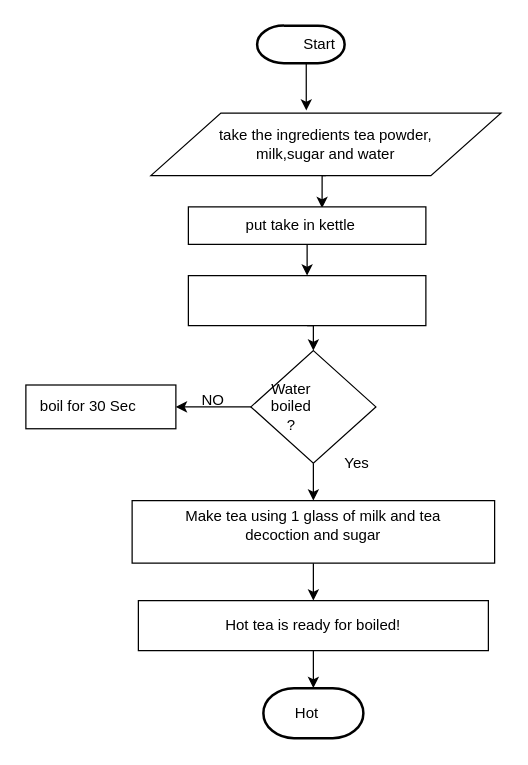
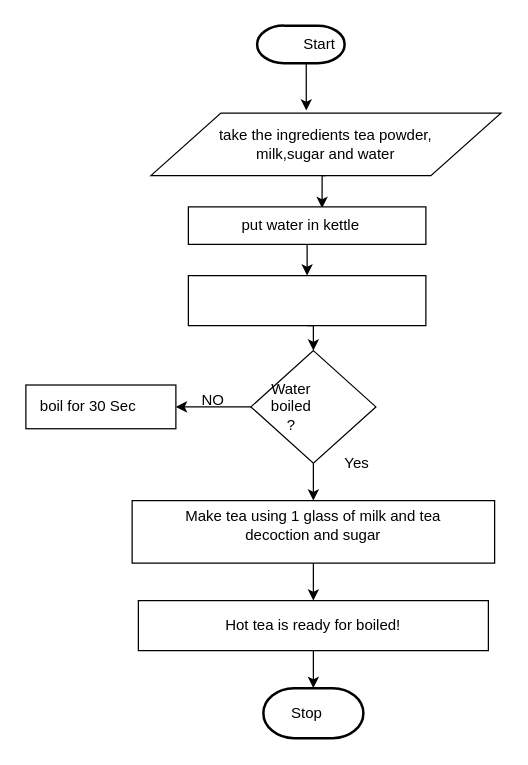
  <mxCell id="0" />
  <mxCell id="1" parent="0" />
  <mxCell id="2" value="Start" style="text;html=1;strokeColor=none;fillColor=none;align=center;verticalAlign=middle;whiteSpace=wrap;rounded=0;" vertex="1" parent="1"><mxGeometry x="230" y="30" width="40" height="20" as="geometry" /></mxCell>
  <mxCell id="3" value="" style="shape=parallelogram;perimeter=parallelogramPerimeter;whiteSpace=wrap;html=1;" vertex="1" parent="1"><mxGeometry x="120" y="90" width="280" height="50" as="geometry" /></mxCell>
  <mxCell id="4" style="edgeStyle=orthogonalEdgeStyle;rounded=0;orthogonalLoop=1;jettySize=auto;html=1;exitX=0.5;exitY=1;exitDx=0;exitDy=0;entryX=0.563;entryY=0.033;entryDx=0;entryDy=0;entryPerimeter=0;" edge="1" parent="1" source="5" target="7"><mxGeometry relative="1" as="geometry" /></mxCell>
  <mxCell id="5" value="take the ingredients tea powder, milk,sugar and water" style="text;html=1;strokeColor=none;fillColor=none;align=center;verticalAlign=middle;whiteSpace=wrap;rounded=0;" vertex="1" parent="1"><mxGeometry x="150" y="90" width="220" height="50" as="geometry" /></mxCell>
  <mxCell id="6" style="edgeStyle=orthogonalEdgeStyle;rounded=0;orthogonalLoop=1;jettySize=auto;html=1;exitX=0.5;exitY=1;exitDx=0;exitDy=0;entryX=0.5;entryY=0;entryDx=0;entryDy=0;" edge="1" parent="1" source="7" target="13"><mxGeometry relative="1" as="geometry" /></mxCell>
  <mxCell id="7" value="" style="rounded=0;whiteSpace=wrap;html=1;" vertex="1" parent="1"><mxGeometry x="150" y="165" width="190" height="30" as="geometry" /></mxCell>
- <mxCell id="8" value="put take in kettle" style="text;html=1;strokeColor=none;fillColor=none;align=center;verticalAlign=middle;whiteSpace=wrap;rounded=0;" vertex="1" parent="1"><mxGeometry x="180" y="170" width="120" height="20" as="geometry" /></mxCell>
+ <mxCell id="8" value="put water in kettle" style="text;html=1;strokeColor=none;fillColor=none;align=center;verticalAlign=middle;whiteSpace=wrap;rounded=0;" vertex="1" parent="1"><mxGeometry x="180" y="170" width="120" height="20" as="geometry" /></mxCell>
  <mxCell id="9" style="edgeStyle=orthogonalEdgeStyle;rounded=0;orthogonalLoop=1;jettySize=auto;html=1;exitX=0.5;exitY=1;exitDx=0;exitDy=0;exitPerimeter=0;entryX=0.444;entryY=-0.043;entryDx=0;entryDy=0;entryPerimeter=0;" edge="1" parent="1" source="10" target="3"><mxGeometry relative="1" as="geometry" /></mxCell>
  <mxCell id="10" value="" style="strokeWidth=2;html=1;shape=mxgraph.flowchart.terminator;whiteSpace=wrap;" vertex="1" parent="1"><mxGeometry x="205" y="20" width="70" height="30" as="geometry" /></mxCell>
  <mxCell id="11" value="Start" style="text;html=1;strokeColor=none;fillColor=none;align=center;verticalAlign=middle;whiteSpace=wrap;rounded=0;" vertex="1" parent="1"><mxGeometry x="235" y="25" width="40" height="20" as="geometry" /></mxCell>
  <mxCell id="12" style="edgeStyle=orthogonalEdgeStyle;rounded=0;orthogonalLoop=1;jettySize=auto;html=1;exitX=0.5;exitY=1;exitDx=0;exitDy=0;entryX=0.5;entryY=0;entryDx=0;entryDy=0;" edge="1" parent="1" source="13" target="16"><mxGeometry relative="1" as="geometry" /></mxCell>
  <mxCell id="13" value="" style="rounded=0;whiteSpace=wrap;html=1;" vertex="1" parent="1"><mxGeometry x="150" y="220" width="190" height="40" as="geometry" /></mxCell>
  <mxCell id="14" style="edgeStyle=orthogonalEdgeStyle;rounded=0;orthogonalLoop=1;jettySize=auto;html=1;exitX=0.5;exitY=1;exitDx=0;exitDy=0;entryX=0.5;entryY=0;entryDx=0;entryDy=0;" edge="1" parent="1" source="16" target="19"><mxGeometry relative="1" as="geometry" /></mxCell>
  <mxCell id="15" style="edgeStyle=orthogonalEdgeStyle;rounded=0;orthogonalLoop=1;jettySize=auto;html=1;exitX=0;exitY=0.5;exitDx=0;exitDy=0;" edge="1" parent="1" source="16"><mxGeometry relative="1" as="geometry"><mxPoint x="140" y="325" as="targetPoint" /></mxGeometry></mxCell>
  <mxCell id="16" value="" style="rhombus;whiteSpace=wrap;html=1;" vertex="1" parent="1"><mxGeometry x="200" y="280" width="100" height="90" as="geometry" /></mxCell>
  <mxCell id="17" value="Water&lt;br&gt;boiled&lt;br&gt;?" style="text;html=1;strokeColor=none;fillColor=none;align=center;verticalAlign=middle;whiteSpace=wrap;rounded=0;" vertex="1" parent="1"><mxGeometry x="210" y="315" width="45" height="20" as="geometry" /></mxCell>
  <mxCell id="18" style="edgeStyle=orthogonalEdgeStyle;rounded=0;orthogonalLoop=1;jettySize=auto;html=1;exitX=0.5;exitY=1;exitDx=0;exitDy=0;entryX=0.5;entryY=0;entryDx=0;entryDy=0;" edge="1" parent="1" source="19" target="22"><mxGeometry relative="1" as="geometry" /></mxCell>
  <mxCell id="19" value="" style="rounded=0;whiteSpace=wrap;html=1;" vertex="1" parent="1"><mxGeometry x="105" y="400" width="290" height="50" as="geometry" /></mxCell>
  <mxCell id="20" value="Make tea using 1 glass of milk and tea decoction and sugar" style="text;html=1;strokeColor=none;fillColor=none;align=center;verticalAlign=middle;whiteSpace=wrap;rounded=0;" vertex="1" parent="1"><mxGeometry x="120" y="400" width="260" height="40" as="geometry" /></mxCell>
  <mxCell id="21" style="edgeStyle=orthogonalEdgeStyle;rounded=0;orthogonalLoop=1;jettySize=auto;html=1;exitX=0.5;exitY=1;exitDx=0;exitDy=0;entryX=0.5;entryY=0;entryDx=0;entryDy=0;entryPerimeter=0;" edge="1" parent="1" source="22" target="24"><mxGeometry relative="1" as="geometry" /></mxCell>
  <mxCell id="22" value="" style="rounded=0;whiteSpace=wrap;html=1;" vertex="1" parent="1"><mxGeometry x="110" y="480" width="280" height="40" as="geometry" /></mxCell>
  <mxCell id="23" value="Hot tea is ready for boiled!" style="text;html=1;strokeColor=none;fillColor=none;align=center;verticalAlign=middle;whiteSpace=wrap;rounded=0;" vertex="1" parent="1"><mxGeometry x="140" y="490" width="220" height="20" as="geometry" /></mxCell>
  <mxCell id="24" value="" style="strokeWidth=2;html=1;shape=mxgraph.flowchart.terminator;whiteSpace=wrap;" vertex="1" parent="1"><mxGeometry x="210" y="550" width="80" height="40" as="geometry" /></mxCell>
- <mxCell id="25" value="Hot" style="text;html=1;strokeColor=none;fillColor=none;align=center;verticalAlign=middle;whiteSpace=wrap;rounded=0;" vertex="1" parent="1"><mxGeometry x="225" y="560" width="40" height="20" as="geometry" /></mxCell>
+ <mxCell id="25" value="Stop" style="text;html=1;strokeColor=none;fillColor=none;align=center;verticalAlign=middle;whiteSpace=wrap;rounded=0;" vertex="1" parent="1"><mxGeometry x="225" y="560" width="40" height="20" as="geometry" /></mxCell>
  <mxCell id="26" value="Yes" style="text;html=1;strokeColor=none;fillColor=none;align=center;verticalAlign=middle;whiteSpace=wrap;rounded=0;" vertex="1" parent="1"><mxGeometry x="265" y="360" width="40" height="20" as="geometry" /></mxCell>
  <mxCell id="27" value="" style="rounded=0;whiteSpace=wrap;html=1;" vertex="1" parent="1"><mxGeometry x="20" y="307.5" width="120" height="35" as="geometry" /></mxCell>
  <mxCell id="28" value="boil for 30 Sec" style="text;html=1;strokeColor=none;fillColor=none;align=center;verticalAlign=middle;whiteSpace=wrap;rounded=0;" vertex="1" parent="1"><mxGeometry x="20" y="315" width="100" height="20" as="geometry" /></mxCell>
  <mxCell id="29" value="NO" style="text;html=1;strokeColor=none;fillColor=none;align=center;verticalAlign=middle;whiteSpace=wrap;rounded=0;" vertex="1" parent="1"><mxGeometry x="150" y="310" width="40" height="20" as="geometry" /></mxCell>
